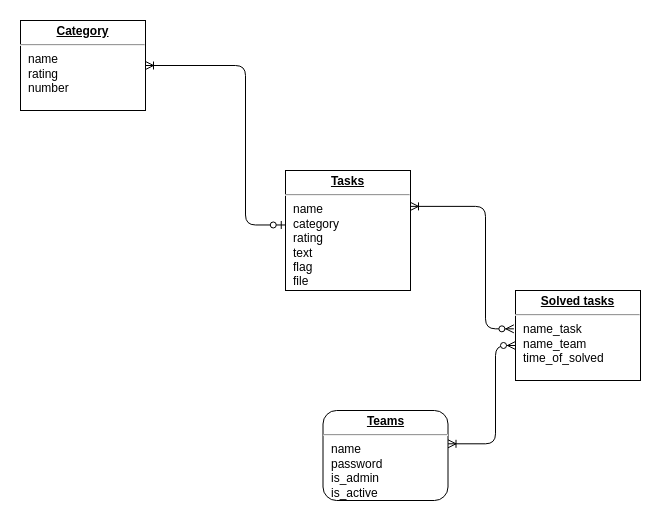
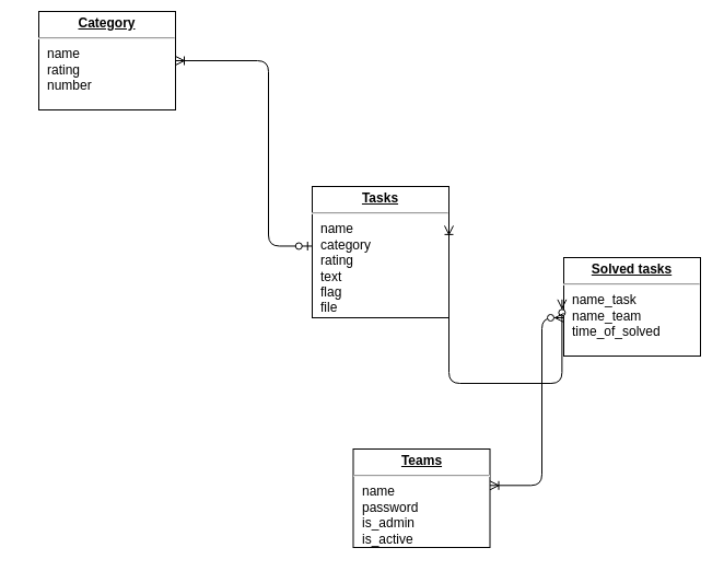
  <mxCell id="0" />
  <mxCell id="1" parent="0" />
- <mxCell id="2" value="&lt;p style=&quot;margin: 0px ; margin-top: 4px ; text-align: center ; text-decoration: underline&quot;&gt;&lt;b&gt;Category&lt;/b&gt;&lt;/p&gt;&lt;hr&gt;&lt;p style=&quot;margin: 0px ; margin-left: 8px&quot;&gt;name&lt;/p&gt;&lt;p style=&quot;margin: 0px ; margin-left: 8px&quot;&gt;rating&lt;/p&gt;&lt;p style=&quot;margin: 0px ; margin-left: 8px&quot;&gt;number&lt;/p&gt;" style="verticalAlign=top;align=left;overflow=fill;fontSize=12;fontFamily=Helvetica;html=1;" vertex="1" parent="1"><mxGeometry x="20" y="20" width="125" height="90" as="geometry" /></mxCell>
+ <mxCell id="2" value="&lt;p style=&quot;margin: 0px ; margin-top: 4px ; text-align: center ; text-decoration: underline&quot;&gt;&lt;b&gt;Category&lt;/b&gt;&lt;/p&gt;&lt;hr&gt;&lt;p style=&quot;margin: 0px ; margin-left: 8px&quot;&gt;name&lt;/p&gt;&lt;p style=&quot;margin: 0px ; margin-left: 8px&quot;&gt;rating&lt;/p&gt;&lt;p style=&quot;margin: 0px ; margin-left: 8px&quot;&gt;number&lt;/p&gt;" style="verticalAlign=top;align=left;overflow=fill;fontSize=12;fontFamily=Helvetica;html=1;" vertex="1" parent="1"><mxGeometry x="35" y="10" width="125" height="90" as="geometry" /></mxCell>
  <mxCell id="3" value="&lt;p style=&quot;margin: 0px ; margin-top: 4px ; text-align: center ; text-decoration: underline&quot;&gt;&lt;b&gt;Tasks&lt;/b&gt;&lt;/p&gt;&lt;hr&gt;&lt;p style=&quot;margin: 0px ; margin-left: 8px&quot;&gt;name&lt;/p&gt;&lt;p style=&quot;margin: 0px ; margin-left: 8px&quot;&gt;category&lt;/p&gt;&lt;p style=&quot;margin: 0px ; margin-left: 8px&quot;&gt;rating&lt;/p&gt;&lt;p style=&quot;margin: 0px ; margin-left: 8px&quot;&gt;text&lt;/p&gt;&lt;p style=&quot;margin: 0px ; margin-left: 8px&quot;&gt;flag&lt;/p&gt;&lt;p style=&quot;margin: 0px ; margin-left: 8px&quot;&gt;file&lt;/p&gt;" style="verticalAlign=top;align=left;overflow=fill;fontSize=12;fontFamily=Helvetica;html=1;" vertex="1" parent="1"><mxGeometry x="285" y="170" width="125" height="120" as="geometry" /></mxCell>
  <mxCell id="4" value="" style="edgeStyle=elbowEdgeStyle;fontSize=12;html=1;endArrow=ERoneToMany;startArrow=ERzeroToOne;rounded=1;exitX=-0.002;exitY=0.454;exitDx=0;exitDy=0;exitPerimeter=0;startFill=1;" edge="1" parent="1" source="3" target="2"><mxGeometry width="100" height="100" relative="1" as="geometry"><mxPoint x="282" y="224" as="sourcePoint" /><mxPoint x="105" y="140" as="targetPoint" /><Array as="points"><mxPoint x="245" y="270" /><mxPoint x="265" y="170" /><mxPoint x="275" y="270" /><mxPoint x="265" y="160" /><mxPoint x="275" y="240" /><mxPoint x="265" y="180" /><mxPoint x="275" y="230" /><mxPoint x="255" y="220" /><mxPoint x="255" y="220" /><mxPoint x="215" y="140" /></Array></mxGeometry></mxCell>
- <mxCell id="5" value="&lt;p style=&quot;margin: 0px ; margin-top: 4px ; text-align: center ; text-decoration: underline&quot;&gt;&lt;b&gt;Solved tasks&lt;/b&gt;&lt;/p&gt;&lt;hr&gt;&lt;p style=&quot;margin: 0px ; margin-left: 8px&quot;&gt;name_task&lt;/p&gt;&lt;p style=&quot;margin: 0px ; margin-left: 8px&quot;&gt;nаme_team&lt;/p&gt;&lt;p style=&quot;margin: 0px ; margin-left: 8px&quot;&gt;time_of_solved&lt;/p&gt;" style="verticalAlign=top;align=left;overflow=fill;fontSize=12;fontFamily=Helvetica;html=1;" vertex="1" parent="1"><mxGeometry x="515" y="290" width="125" height="90" as="geometry" /></mxCell>
- <mxCell id="6" value="&lt;p style=&quot;margin: 0px ; margin-top: 4px ; text-align: center ; text-decoration: underline&quot;&gt;&lt;b&gt;Teams&lt;/b&gt;&lt;/p&gt;&lt;hr&gt;&lt;p style=&quot;margin: 0px ; margin-left: 8px&quot;&gt;name&lt;/p&gt;&lt;p style=&quot;margin: 0px ; margin-left: 8px&quot;&gt;&lt;span&gt;password&lt;/span&gt;&lt;/p&gt;&lt;p style=&quot;margin: 0px ; margin-left: 8px&quot;&gt;&lt;span&gt;is_admin&lt;/span&gt;&lt;/p&gt;&lt;p style=&quot;margin: 0px ; margin-left: 8px&quot;&gt;&lt;span&gt;is_active&lt;/span&gt;&lt;/p&gt;" style="verticalAlign=top;align=left;overflow=fill;fontSize=12;fontFamily=Helvetica;html=1;rounded=1;" vertex="1" parent="1"><mxGeometry x="322.5" y="410" width="125" height="90" as="geometry" /></mxCell>
+ <mxCell id="5" value="&lt;p style=&quot;margin: 0px ; margin-top: 4px ; text-align: center ; text-decoration: underline&quot;&gt;&lt;b&gt;Solved tasks&lt;/b&gt;&lt;/p&gt;&lt;hr&gt;&lt;p style=&quot;margin: 0px ; margin-left: 8px&quot;&gt;name_task&lt;/p&gt;&lt;p style=&quot;margin: 0px ; margin-left: 8px&quot;&gt;nаme_team&lt;/p&gt;&lt;p style=&quot;margin: 0px ; margin-left: 8px&quot;&gt;time_of_solved&lt;/p&gt;" style="verticalAlign=top;align=left;overflow=fill;fontSize=12;fontFamily=Helvetica;html=1;" vertex="1" parent="1"><mxGeometry x="515" y="235" width="125" height="90" as="geometry" /></mxCell>
+ <mxCell id="6" value="&lt;p style=&quot;margin: 0px ; margin-top: 4px ; text-align: center ; text-decoration: underline&quot;&gt;&lt;b&gt;Teams&lt;/b&gt;&lt;/p&gt;&lt;hr&gt;&lt;p style=&quot;margin: 0px ; margin-left: 8px&quot;&gt;name&lt;/p&gt;&lt;p style=&quot;margin: 0px ; margin-left: 8px&quot;&gt;&lt;span&gt;password&lt;/span&gt;&lt;/p&gt;&lt;p style=&quot;margin: 0px ; margin-left: 8px&quot;&gt;&lt;span&gt;is_admin&lt;/span&gt;&lt;/p&gt;&lt;p style=&quot;margin: 0px ; margin-left: 8px&quot;&gt;&lt;span&gt;is_active&lt;/span&gt;&lt;/p&gt;" style="verticalAlign=top;align=left;overflow=fill;fontSize=12;fontFamily=Helvetica;html=1;" vertex="1" parent="1"><mxGeometry x="322.5" y="410" width="125" height="90" as="geometry" /></mxCell>
  <mxCell id="7" value="" style="edgeStyle=elbowEdgeStyle;fontSize=12;html=1;endArrow=ERoneToMany;startArrow=ERzeroToMany;entryX=1;entryY=0.299;entryDx=0;entryDy=0;entryPerimeter=0;exitX=-0.013;exitY=0.426;exitDx=0;exitDy=0;exitPerimeter=0;" edge="1" parent="1" source="5" target="3"><mxGeometry width="100" height="100" relative="1" as="geometry"><mxPoint x="295" y="500" as="sourcePoint" /><mxPoint x="395" y="400" as="targetPoint" /><Array as="points"><mxPoint x="485" y="350" /></Array></mxGeometry></mxCell>
  <mxCell id="8" value="" style="edgeStyle=elbowEdgeStyle;fontSize=12;html=1;endArrow=ERoneToMany;startArrow=ERzeroToMany;entryX=1;entryY=0.37;entryDx=0;entryDy=0;entryPerimeter=0;exitX=0;exitY=0.611;exitDx=0;exitDy=0;exitPerimeter=0;" edge="1" parent="1" source="5" target="6"><mxGeometry width="100" height="100" relative="1" as="geometry"><mxPoint x="523.333" y="338.333" as="sourcePoint" /><mxPoint x="420" y="215.833" as="targetPoint" /><Array as="points"><mxPoint x="495" y="360" /></Array></mxGeometry></mxCell>
